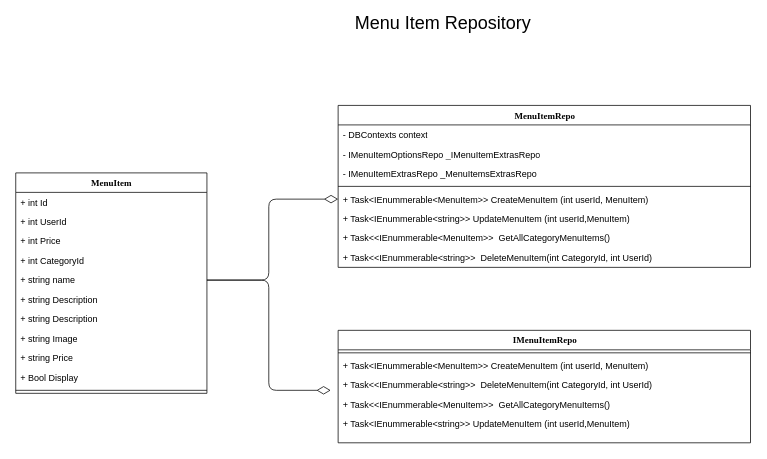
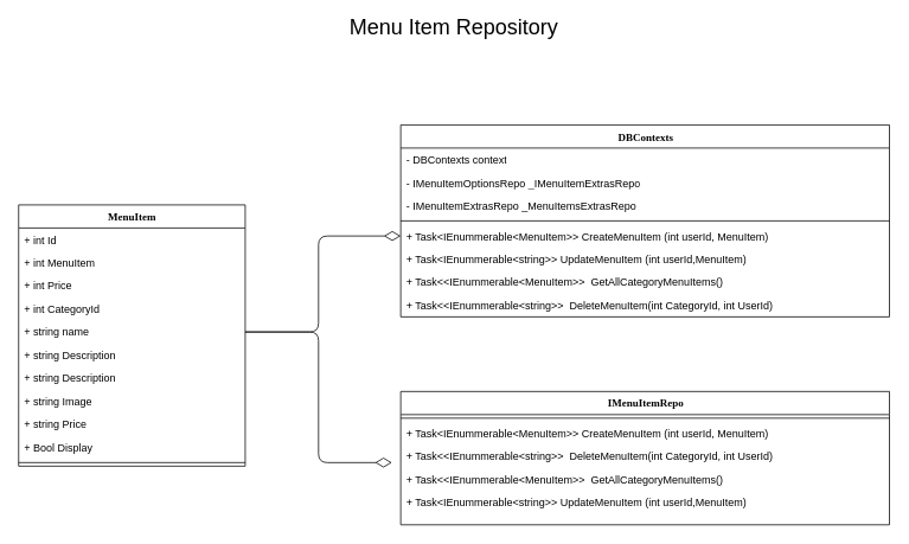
  <mxCell id="0" />
  <mxCell id="1" parent="0" />
- <mxCell id="2" value="&lt;font style=&quot;font-size: 24px&quot;&gt;Menu Item Repository&lt;br&gt;&lt;/font&gt;" style="text;html=1;strokeColor=none;fillColor=none;align=center;verticalAlign=middle;whiteSpace=wrap;rounded=0;" vertex="1" parent="1"><mxGeometry x="438" y="20" width="305" height="20" as="geometry" /></mxCell>
+ <mxCell id="2" value="&lt;font style=&quot;font-size: 24px&quot;&gt;Menu Item Repository&lt;br&gt;&lt;/font&gt;" style="text;html=1;strokeColor=none;fillColor=none;align=center;verticalAlign=middle;whiteSpace=wrap;rounded=0;" vertex="1" parent="1"><mxGeometry x="358" y="20" width="305" height="20" as="geometry" /></mxCell>
  <mxCell id="3" value="IMenuItemRepo" style="swimlane;html=1;fontStyle=1;align=center;verticalAlign=top;childLayout=stackLayout;horizontal=1;startSize=26;horizontalStack=0;resizeParent=1;resizeLast=0;collapsible=1;marginBottom=0;swimlaneFillColor=#ffffff;rounded=0;shadow=0;comic=0;labelBackgroundColor=none;strokeWidth=1;fillColor=none;fontFamily=Verdana;fontSize=12" vertex="1" parent="1"><mxGeometry x="450.5" y="440" width="550" height="150" as="geometry" /></mxCell>
  <mxCell id="4" value="" style="line;html=1;strokeWidth=1;fillColor=none;align=left;verticalAlign=middle;spacingTop=-1;spacingLeft=3;spacingRight=3;rotatable=0;labelPosition=right;points=[];portConstraint=eastwest;" vertex="1" parent="3"><mxGeometry y="26" width="550" height="8" as="geometry" /></mxCell>
  <mxCell id="5" value="+ Task&amp;lt;IEnummerable&amp;lt;MenuItem&amp;gt;&amp;gt; CreateMenuItem (int userId, MenuItem)" style="text;html=1;strokeColor=none;fillColor=none;align=left;verticalAlign=top;spacingLeft=4;spacingRight=4;whiteSpace=wrap;overflow=hidden;rotatable=0;points=[[0,0.5],[1,0.5]];portConstraint=eastwest;" vertex="1" parent="3"><mxGeometry y="34" width="550" height="26" as="geometry" /></mxCell>
  <mxCell id="6" value="+ Task&amp;lt;&amp;lt;IEnummerable&amp;lt;string&amp;gt;&amp;gt;&amp;nbsp; DeleteMenuItem(int CategoryId, int UserId)" style="text;html=1;strokeColor=none;fillColor=none;align=left;verticalAlign=top;spacingLeft=4;spacingRight=4;whiteSpace=wrap;overflow=hidden;rotatable=0;points=[[0,0.5],[1,0.5]];portConstraint=eastwest;" vertex="1" parent="3"><mxGeometry y="60" width="550" height="26" as="geometry" /></mxCell>
  <mxCell id="7" value="+ Task&amp;lt;&amp;lt;IEnummerable&amp;lt;MenuItem&amp;gt;&amp;gt;&amp;nbsp; GetAllCategoryMenuItems()" style="text;html=1;strokeColor=none;fillColor=none;align=left;verticalAlign=top;spacingLeft=4;spacingRight=4;whiteSpace=wrap;overflow=hidden;rotatable=0;points=[[0,0.5],[1,0.5]];portConstraint=eastwest;" vertex="1" parent="3"><mxGeometry y="86" width="550" height="26" as="geometry" /></mxCell>
  <mxCell id="8" value="+ Task&amp;lt;IEnummerable&amp;lt;string&amp;gt;&amp;gt; UpdateMenuItem (int userId,MenuItem)" style="text;html=1;strokeColor=none;fillColor=none;align=left;verticalAlign=top;spacingLeft=4;spacingRight=4;whiteSpace=wrap;overflow=hidden;rotatable=0;points=[[0,0.5],[1,0.5]];portConstraint=eastwest;" vertex="1" parent="3"><mxGeometry y="112" width="550" height="26" as="geometry" /></mxCell>
- <mxCell id="9" value="MenuItemRepo" style="swimlane;html=1;fontStyle=1;align=center;verticalAlign=top;childLayout=stackLayout;horizontal=1;startSize=26;horizontalStack=0;resizeParent=1;resizeLast=0;collapsible=1;marginBottom=0;swimlaneFillColor=#ffffff;rounded=0;shadow=0;comic=0;labelBackgroundColor=none;strokeWidth=1;fillColor=none;fontFamily=Verdana;fontSize=12" vertex="1" parent="1"><mxGeometry x="450.5" y="140" width="550" height="216" as="geometry" /></mxCell>
+ <mxCell id="9" value="DBContexts" style="swimlane;html=1;fontStyle=1;align=center;verticalAlign=top;childLayout=stackLayout;horizontal=1;startSize=26;horizontalStack=0;resizeParent=1;resizeLast=0;collapsible=1;marginBottom=0;swimlaneFillColor=#ffffff;rounded=0;shadow=0;comic=0;labelBackgroundColor=none;strokeWidth=1;fillColor=none;fontFamily=Verdana;fontSize=12" vertex="1" parent="1"><mxGeometry x="450.5" y="140" width="550" height="216" as="geometry" /></mxCell>
  <mxCell id="10" value="- DBContexts context&lt;br&gt;" style="text;html=1;strokeColor=none;fillColor=none;align=left;verticalAlign=top;spacingLeft=4;spacingRight=4;whiteSpace=wrap;overflow=hidden;rotatable=0;points=[[0,0.5],[1,0.5]];portConstraint=eastwest;" vertex="1" parent="9"><mxGeometry y="26" width="550" height="26" as="geometry" /></mxCell>
  <mxCell id="11" value="- IMenuItemOptionsRepo _IMenuItemExtrasRepo" style="text;html=1;strokeColor=none;fillColor=none;align=left;verticalAlign=top;spacingLeft=4;spacingRight=4;whiteSpace=wrap;overflow=hidden;rotatable=0;points=[[0,0.5],[1,0.5]];portConstraint=eastwest;" vertex="1" parent="9"><mxGeometry y="52" width="550" height="26" as="geometry" /></mxCell>
  <mxCell id="12" value="- IMenuItemExtrasRepo _MenuItemsExtrasRepo" style="text;html=1;strokeColor=none;fillColor=none;align=left;verticalAlign=top;spacingLeft=4;spacingRight=4;whiteSpace=wrap;overflow=hidden;rotatable=0;points=[[0,0.5],[1,0.5]];portConstraint=eastwest;" vertex="1" parent="9"><mxGeometry y="78" width="550" height="26" as="geometry" /></mxCell>
  <mxCell id="13" value="" style="line;html=1;strokeWidth=1;fillColor=none;align=left;verticalAlign=middle;spacingTop=-1;spacingLeft=3;spacingRight=3;rotatable=0;labelPosition=right;points=[];portConstraint=eastwest;" vertex="1" parent="9"><mxGeometry y="104" width="550" height="8" as="geometry" /></mxCell>
  <mxCell id="14" value="+ Task&amp;lt;IEnummerable&amp;lt;MenuItem&amp;gt;&amp;gt; CreateMenuItem (int userId, MenuItem)" style="text;html=1;strokeColor=none;fillColor=none;align=left;verticalAlign=top;spacingLeft=4;spacingRight=4;whiteSpace=wrap;overflow=hidden;rotatable=0;points=[[0,0.5],[1,0.5]];portConstraint=eastwest;" vertex="1" parent="9"><mxGeometry y="112" width="550" height="26" as="geometry" /></mxCell>
  <mxCell id="15" value="+ Task&amp;lt;IEnummerable&amp;lt;string&amp;gt;&amp;gt; UpdateMenuItem (int userId,MenuItem)" style="text;html=1;strokeColor=none;fillColor=none;align=left;verticalAlign=top;spacingLeft=4;spacingRight=4;whiteSpace=wrap;overflow=hidden;rotatable=0;points=[[0,0.5],[1,0.5]];portConstraint=eastwest;" vertex="1" parent="9"><mxGeometry y="138" width="550" height="26" as="geometry" /></mxCell>
  <mxCell id="16" value="+ Task&amp;lt;&amp;lt;IEnummerable&amp;lt;MenuItem&amp;gt;&amp;gt;&amp;nbsp; GetAllCategoryMenuItems()" style="text;html=1;strokeColor=none;fillColor=none;align=left;verticalAlign=top;spacingLeft=4;spacingRight=4;whiteSpace=wrap;overflow=hidden;rotatable=0;points=[[0,0.5],[1,0.5]];portConstraint=eastwest;" vertex="1" parent="9"><mxGeometry y="164" width="550" height="26" as="geometry" /></mxCell>
  <mxCell id="17" value="+ Task&amp;lt;&amp;lt;IEnummerable&amp;lt;string&amp;gt;&amp;gt;&amp;nbsp; DeleteMenuItem(int CategoryId, int UserId)" style="text;html=1;strokeColor=none;fillColor=none;align=left;verticalAlign=top;spacingLeft=4;spacingRight=4;whiteSpace=wrap;overflow=hidden;rotatable=0;points=[[0,0.5],[1,0.5]];portConstraint=eastwest;" vertex="1" parent="9"><mxGeometry y="190" width="550" height="26" as="geometry" /></mxCell>
  <mxCell id="18" value="MenuItem" style="swimlane;html=1;fontStyle=1;align=center;verticalAlign=top;childLayout=stackLayout;horizontal=1;startSize=26;horizontalStack=0;resizeParent=1;resizeLast=0;collapsible=1;marginBottom=0;swimlaneFillColor=#ffffff;rounded=0;shadow=0;comic=0;labelBackgroundColor=none;strokeWidth=1;fillColor=none;fontFamily=Verdana;fontSize=12" vertex="1" parent="1"><mxGeometry x="20.5" y="230" width="255" height="294" as="geometry" /></mxCell>
  <mxCell id="19" value="+ int Id" style="text;html=1;strokeColor=none;fillColor=none;align=left;verticalAlign=top;spacingLeft=4;spacingRight=4;whiteSpace=wrap;overflow=hidden;rotatable=0;points=[[0,0.5],[1,0.5]];portConstraint=eastwest;" vertex="1" parent="18"><mxGeometry y="26" width="255" height="26" as="geometry" /></mxCell>
- <mxCell id="20" value="+ int UserId" style="text;html=1;strokeColor=none;fillColor=none;align=left;verticalAlign=top;spacingLeft=4;spacingRight=4;whiteSpace=wrap;overflow=hidden;rotatable=0;points=[[0,0.5],[1,0.5]];portConstraint=eastwest;" vertex="1" parent="18"><mxGeometry y="52" width="255" height="26" as="geometry" /></mxCell>
+ <mxCell id="20" value="+ int MenuItem" style="text;html=1;strokeColor=none;fillColor=none;align=left;verticalAlign=top;spacingLeft=4;spacingRight=4;whiteSpace=wrap;overflow=hidden;rotatable=0;points=[[0,0.5],[1,0.5]];portConstraint=eastwest;" vertex="1" parent="18"><mxGeometry y="52" width="255" height="26" as="geometry" /></mxCell>
  <mxCell id="21" value="+ int Price" style="text;html=1;strokeColor=none;fillColor=none;align=left;verticalAlign=top;spacingLeft=4;spacingRight=4;whiteSpace=wrap;overflow=hidden;rotatable=0;points=[[0,0.5],[1,0.5]];portConstraint=eastwest;" vertex="1" parent="18"><mxGeometry y="78" width="255" height="26" as="geometry" /></mxCell>
  <mxCell id="22" value="+ int CategoryId" style="text;html=1;strokeColor=none;fillColor=none;align=left;verticalAlign=top;spacingLeft=4;spacingRight=4;whiteSpace=wrap;overflow=hidden;rotatable=0;points=[[0,0.5],[1,0.5]];portConstraint=eastwest;" vertex="1" parent="18"><mxGeometry y="104" width="255" height="26" as="geometry" /></mxCell>
  <mxCell id="23" value="+ string name" style="text;html=1;strokeColor=none;fillColor=none;align=left;verticalAlign=top;spacingLeft=4;spacingRight=4;whiteSpace=wrap;overflow=hidden;rotatable=0;points=[[0,0.5],[1,0.5]];portConstraint=eastwest;" vertex="1" parent="18"><mxGeometry y="130" width="255" height="26" as="geometry" /></mxCell>
  <mxCell id="24" value="+ string Description" style="text;html=1;strokeColor=none;fillColor=none;align=left;verticalAlign=top;spacingLeft=4;spacingRight=4;whiteSpace=wrap;overflow=hidden;rotatable=0;points=[[0,0.5],[1,0.5]];portConstraint=eastwest;" vertex="1" parent="18"><mxGeometry y="156" width="255" height="26" as="geometry" /></mxCell>
  <mxCell id="25" value="+ string Description" style="text;html=1;strokeColor=none;fillColor=none;align=left;verticalAlign=top;spacingLeft=4;spacingRight=4;whiteSpace=wrap;overflow=hidden;rotatable=0;points=[[0,0.5],[1,0.5]];portConstraint=eastwest;" vertex="1" parent="18"><mxGeometry y="182" width="255" height="26" as="geometry" /></mxCell>
  <mxCell id="26" value="+ string Image" style="text;html=1;strokeColor=none;fillColor=none;align=left;verticalAlign=top;spacingLeft=4;spacingRight=4;whiteSpace=wrap;overflow=hidden;rotatable=0;points=[[0,0.5],[1,0.5]];portConstraint=eastwest;" vertex="1" parent="18"><mxGeometry y="208" width="255" height="26" as="geometry" /></mxCell>
  <mxCell id="27" value="+ string Price" style="text;html=1;strokeColor=none;fillColor=none;align=left;verticalAlign=top;spacingLeft=4;spacingRight=4;whiteSpace=wrap;overflow=hidden;rotatable=0;points=[[0,0.5],[1,0.5]];portConstraint=eastwest;" vertex="1" parent="18"><mxGeometry y="234" width="255" height="26" as="geometry" /></mxCell>
  <mxCell id="28" value="+ Bool Display" style="text;html=1;strokeColor=none;fillColor=none;align=left;verticalAlign=top;spacingLeft=4;spacingRight=4;whiteSpace=wrap;overflow=hidden;rotatable=0;points=[[0,0.5],[1,0.5]];portConstraint=eastwest;" vertex="1" parent="18"><mxGeometry y="260" width="255" height="26" as="geometry" /></mxCell>
  <mxCell id="29" value="" style="line;html=1;strokeWidth=1;fillColor=none;align=left;verticalAlign=middle;spacingTop=-1;spacingLeft=3;spacingRight=3;rotatable=0;labelPosition=right;points=[];portConstraint=eastwest;" vertex="1" parent="18"><mxGeometry y="286" width="255" height="8" as="geometry" /></mxCell>
  <mxCell id="30" style="edgeStyle=orthogonalEdgeStyle;rounded=1;orthogonalLoop=1;jettySize=auto;html=1;exitX=1;exitY=0.5;exitDx=0;exitDy=0;entryX=0;entryY=0.5;entryDx=0;entryDy=0;startArrow=none;startFill=0;startSize=13;endArrow=diamondThin;endFill=0;endSize=16;" edge="1" parent="1" source="23" target="14"><mxGeometry relative="1" as="geometry" /></mxCell>
  <mxCell id="31" style="edgeStyle=orthogonalEdgeStyle;rounded=1;orthogonalLoop=1;jettySize=auto;html=1;exitX=1;exitY=0.5;exitDx=0;exitDy=0;entryX=-0.018;entryY=-0.231;entryDx=0;entryDy=0;entryPerimeter=0;startArrow=none;startFill=0;startSize=13;endArrow=diamondThin;endFill=0;endSize=16;" edge="1" parent="1" source="23" target="7"><mxGeometry relative="1" as="geometry" /></mxCell>
